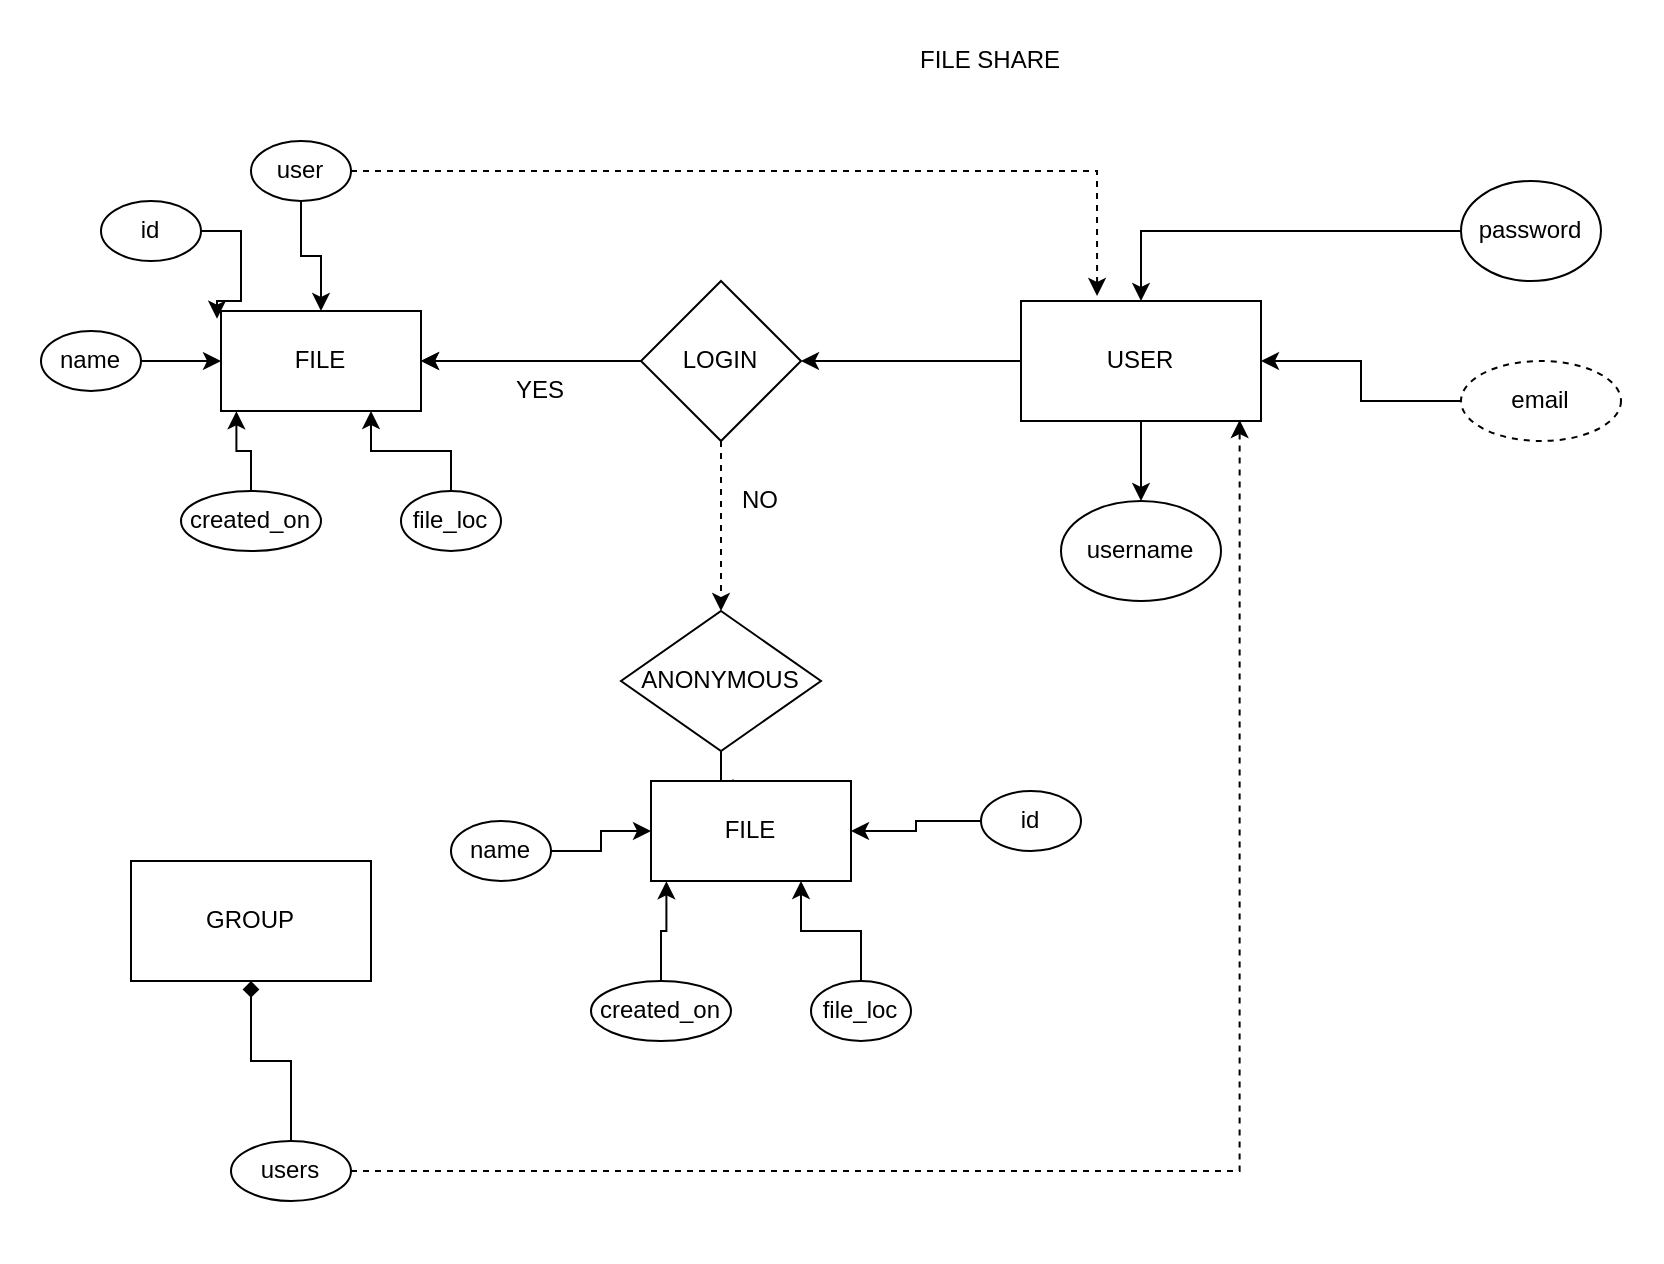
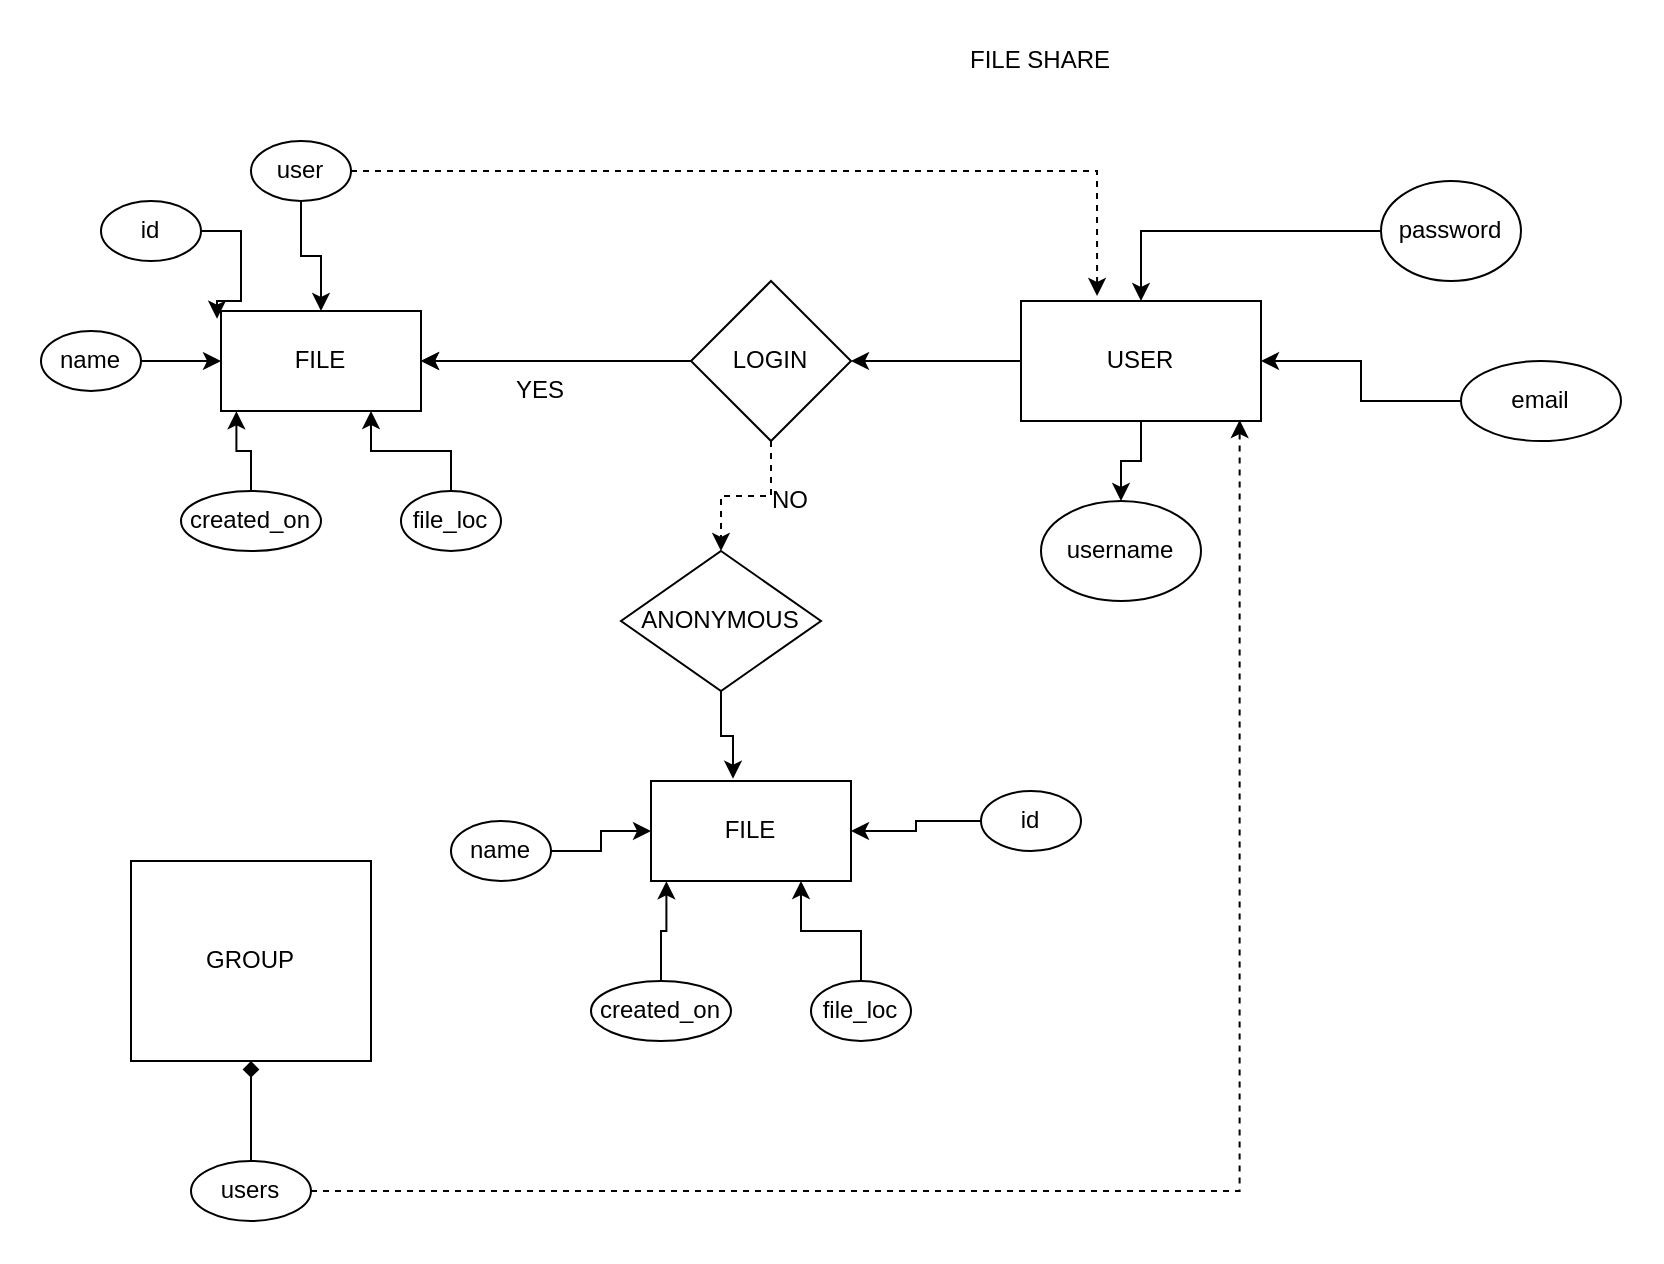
  <mxCell id="0" />
  <mxCell id="1" parent="0" />
  <mxCell id="2" style="edgeStyle=orthogonalEdgeStyle;rounded=0;orthogonalLoop=1;jettySize=auto;html=1;" edge="1" parent="1" source="4" target="5"><mxGeometry relative="1" as="geometry" /></mxCell>
  <mxCell id="3" style="edgeStyle=orthogonalEdgeStyle;rounded=0;orthogonalLoop=1;jettySize=auto;html=1;entryX=1;entryY=0.5;entryDx=0;entryDy=0;" edge="1" parent="1" source="4" target="14"><mxGeometry relative="1" as="geometry" /></mxCell>
  <mxCell id="4" value="USER" style="rounded=0;whiteSpace=wrap;html=1;" vertex="1" parent="1"><mxGeometry x="510" y="150" width="120" height="60" as="geometry" /></mxCell>
- <mxCell id="5" value="username" style="ellipse;whiteSpace=wrap;html=1;" vertex="1" parent="1"><mxGeometry x="530" y="250" width="80" height="50" as="geometry" /></mxCell>
+ <mxCell id="5" value="username" style="ellipse;whiteSpace=wrap;html=1;" vertex="1" parent="1"><mxGeometry x="520" y="250" width="80" height="50" as="geometry" /></mxCell>
  <mxCell id="6" style="edgeStyle=orthogonalEdgeStyle;rounded=0;orthogonalLoop=1;jettySize=auto;html=1;entryX=1;entryY=0.5;entryDx=0;entryDy=0;" edge="1" parent="1" source="7" target="4"><mxGeometry relative="1" as="geometry" /></mxCell>
- <mxCell id="7" value="email" style="ellipse;whiteSpace=wrap;html=1;dashed=1;" vertex="1" parent="1"><mxGeometry x="730" y="180" width="80" height="40" as="geometry" /></mxCell>
+ <mxCell id="7" value="email" style="ellipse;whiteSpace=wrap;html=1;" vertex="1" parent="1"><mxGeometry x="730" y="180" width="80" height="40" as="geometry" /></mxCell>
  <mxCell id="8" style="edgeStyle=orthogonalEdgeStyle;rounded=0;orthogonalLoop=1;jettySize=auto;html=1;" edge="1" parent="1" source="9" target="4"><mxGeometry relative="1" as="geometry" /></mxCell>
- <mxCell id="9" value="password" style="ellipse;whiteSpace=wrap;html=1;" vertex="1" parent="1"><mxGeometry x="730" y="90" width="70" height="50" as="geometry" /></mxCell>
- <mxCell id="10" value="FILE SHARE" style="text;html=1;strokeColor=none;fillColor=none;align=center;verticalAlign=middle;whiteSpace=wrap;rounded=0;" vertex="1" parent="1"><mxGeometry x="210" y="20" width="570" height="20" as="geometry" /></mxCell>
+ <mxCell id="9" value="password" style="ellipse;whiteSpace=wrap;html=1;" vertex="1" parent="1"><mxGeometry x="690" y="90" width="70" height="50" as="geometry" /></mxCell>
+ <mxCell id="10" value="FILE SHARE" style="text;html=1;strokeColor=none;fillColor=none;align=center;verticalAlign=middle;whiteSpace=wrap;rounded=0;" vertex="1" parent="1"><mxGeometry x="235" y="20" width="570" height="20" as="geometry" /></mxCell>
  <mxCell id="11" style="edgeStyle=orthogonalEdgeStyle;rounded=0;orthogonalLoop=1;jettySize=auto;html=1;entryX=0.5;entryY=0;entryDx=0;entryDy=0;dashed=1;" edge="1" parent="1" source="14" target="16"><mxGeometry relative="1" as="geometry" /></mxCell>
  <mxCell id="12" style="edgeStyle=orthogonalEdgeStyle;rounded=0;orthogonalLoop=1;jettySize=auto;html=1;" edge="1" parent="1" source="14"><mxGeometry relative="1" as="geometry"><mxPoint x="210" y="180" as="targetPoint" /></mxGeometry></mxCell>
  <mxCell id="13" style="edgeStyle=orthogonalEdgeStyle;rounded=0;orthogonalLoop=1;jettySize=auto;html=1;entryX=1;entryY=0.5;entryDx=0;entryDy=0;" edge="1" parent="1" source="14" target="26"><mxGeometry relative="1" as="geometry" /></mxCell>
- <mxCell id="14" value="LOGIN" style="rhombus;whiteSpace=wrap;html=1;" vertex="1" parent="1"><mxGeometry x="320" y="140" width="80" height="80" as="geometry" /></mxCell>
+ <mxCell id="14" value="LOGIN" style="rhombus;whiteSpace=wrap;html=1;" vertex="1" parent="1"><mxGeometry x="345" y="140" width="80" height="80" as="geometry" /></mxCell>
  <mxCell id="15" style="edgeStyle=orthogonalEdgeStyle;rounded=0;orthogonalLoop=1;jettySize=auto;html=1;entryX=0.41;entryY=-0.023;entryDx=0;entryDy=0;entryPerimeter=0;" edge="1" parent="1" source="16" target="19"><mxGeometry relative="1" as="geometry" /></mxCell>
- <mxCell id="16" value="ANONYMOUS" style="rhombus;whiteSpace=wrap;html=1;" vertex="1" parent="1"><mxGeometry x="310" y="305" width="100" height="70" as="geometry" /></mxCell>
- <mxCell id="17" value="NO" style="text;html=1;strokeColor=none;fillColor=none;align=center;verticalAlign=middle;whiteSpace=wrap;rounded=0;" vertex="1" parent="1"><mxGeometry x="360" y="240" width="40" height="20" as="geometry" /></mxCell>
+ <mxCell id="16" value="ANONYMOUS" style="rhombus;whiteSpace=wrap;html=1;" vertex="1" parent="1"><mxGeometry x="310" y="275" width="100" height="70" as="geometry" /></mxCell>
+ <mxCell id="17" value="NO" style="text;html=1;strokeColor=none;fillColor=none;align=center;verticalAlign=middle;whiteSpace=wrap;rounded=0;" vertex="1" parent="1"><mxGeometry x="375" y="240" width="40" height="20" as="geometry" /></mxCell>
  <mxCell id="18" value="YES" style="text;html=1;strokeColor=none;fillColor=none;align=center;verticalAlign=middle;whiteSpace=wrap;rounded=0;" vertex="1" parent="1"><mxGeometry x="250" y="185" width="40" height="20" as="geometry" /></mxCell>
  <mxCell id="19" value="FILE" style="rounded=0;whiteSpace=wrap;html=1;" vertex="1" parent="1"><mxGeometry x="325" y="390" width="100" height="50" as="geometry" /></mxCell>
  <mxCell id="20" style="edgeStyle=orthogonalEdgeStyle;rounded=0;orthogonalLoop=1;jettySize=auto;html=1;entryX=0.077;entryY=1.003;entryDx=0;entryDy=0;entryPerimeter=0;" edge="1" parent="1" source="21" target="19"><mxGeometry relative="1" as="geometry" /></mxCell>
  <mxCell id="21" value="created_on" style="ellipse;whiteSpace=wrap;html=1;" vertex="1" parent="1"><mxGeometry x="295" y="490" width="70" height="30" as="geometry" /></mxCell>
  <mxCell id="22" style="edgeStyle=orthogonalEdgeStyle;rounded=0;orthogonalLoop=1;jettySize=auto;html=1;entryX=0;entryY=0.5;entryDx=0;entryDy=0;" edge="1" parent="1" source="23" target="19"><mxGeometry relative="1" as="geometry" /></mxCell>
  <mxCell id="23" value="name" style="ellipse;whiteSpace=wrap;html=1;" vertex="1" parent="1"><mxGeometry x="225" y="410" width="50" height="30" as="geometry" /></mxCell>
  <mxCell id="24" style="edgeStyle=orthogonalEdgeStyle;rounded=0;orthogonalLoop=1;jettySize=auto;html=1;entryX=0.75;entryY=1;entryDx=0;entryDy=0;" edge="1" parent="1" source="25" target="19"><mxGeometry relative="1" as="geometry" /></mxCell>
  <mxCell id="25" value="file_loc" style="ellipse;whiteSpace=wrap;html=1;" vertex="1" parent="1"><mxGeometry x="405" y="490" width="50" height="30" as="geometry" /></mxCell>
  <mxCell id="26" value="FILE" style="rounded=0;whiteSpace=wrap;html=1;" vertex="1" parent="1"><mxGeometry x="110" y="155" width="100" height="50" as="geometry" /></mxCell>
  <mxCell id="27" style="edgeStyle=orthogonalEdgeStyle;rounded=0;orthogonalLoop=1;jettySize=auto;html=1;entryX=0.077;entryY=1.003;entryDx=0;entryDy=0;entryPerimeter=0;" edge="1" parent="1" source="28" target="26"><mxGeometry relative="1" as="geometry" /></mxCell>
  <mxCell id="28" value="created_on" style="ellipse;whiteSpace=wrap;html=1;" vertex="1" parent="1"><mxGeometry x="90" y="245" width="70" height="30" as="geometry" /></mxCell>
  <mxCell id="29" style="edgeStyle=orthogonalEdgeStyle;rounded=0;orthogonalLoop=1;jettySize=auto;html=1;entryX=0;entryY=0.5;entryDx=0;entryDy=0;" edge="1" parent="1" source="30" target="26"><mxGeometry relative="1" as="geometry" /></mxCell>
  <mxCell id="30" value="name" style="ellipse;whiteSpace=wrap;html=1;" vertex="1" parent="1"><mxGeometry x="20" y="165" width="50" height="30" as="geometry" /></mxCell>
  <mxCell id="31" style="edgeStyle=orthogonalEdgeStyle;rounded=0;orthogonalLoop=1;jettySize=auto;html=1;entryX=0.75;entryY=1;entryDx=0;entryDy=0;" edge="1" parent="1" source="32" target="26"><mxGeometry relative="1" as="geometry" /></mxCell>
  <mxCell id="32" value="file_loc" style="ellipse;whiteSpace=wrap;html=1;" vertex="1" parent="1"><mxGeometry x="200" y="245" width="50" height="30" as="geometry" /></mxCell>
  <mxCell id="33" style="edgeStyle=orthogonalEdgeStyle;rounded=0;orthogonalLoop=1;jettySize=auto;html=1;" edge="1" parent="1" source="35" target="26"><mxGeometry relative="1" as="geometry" /></mxCell>
  <mxCell id="34" style="edgeStyle=orthogonalEdgeStyle;rounded=0;orthogonalLoop=1;jettySize=auto;html=1;entryX=0.317;entryY=-0.042;entryDx=0;entryDy=0;entryPerimeter=0;dashed=1;" edge="1" parent="1" source="35" target="4"><mxGeometry relative="1" as="geometry" /></mxCell>
  <mxCell id="35" value="user" style="ellipse;whiteSpace=wrap;html=1;" vertex="1" parent="1"><mxGeometry x="125" y="70" width="50" height="30" as="geometry" /></mxCell>
  <mxCell id="36" style="edgeStyle=orthogonalEdgeStyle;rounded=0;orthogonalLoop=1;jettySize=auto;html=1;entryX=-0.02;entryY=0.077;entryDx=0;entryDy=0;entryPerimeter=0;" edge="1" parent="1" source="37" target="26"><mxGeometry relative="1" as="geometry" /></mxCell>
  <mxCell id="37" value="id" style="ellipse;whiteSpace=wrap;html=1;" vertex="1" parent="1"><mxGeometry x="50" y="100" width="50" height="30" as="geometry" /></mxCell>
  <mxCell id="38" style="edgeStyle=orthogonalEdgeStyle;rounded=0;orthogonalLoop=1;jettySize=auto;html=1;" edge="1" parent="1" source="39" target="19"><mxGeometry relative="1" as="geometry" /></mxCell>
  <mxCell id="39" value="id" style="ellipse;whiteSpace=wrap;html=1;" vertex="1" parent="1"><mxGeometry x="490" y="395" width="50" height="30" as="geometry" /></mxCell>
- <mxCell id="40" value="GROUP" style="rounded=0;whiteSpace=wrap;html=1;" vertex="1" parent="1"><mxGeometry x="65" y="430" width="120" height="60" as="geometry" /></mxCell>
+ <mxCell id="40" value="GROUP" style="rounded=0;whiteSpace=wrap;html=1;" vertex="1" parent="1"><mxGeometry x="65" y="430" width="120" height="100" as="geometry" /></mxCell>
  <mxCell id="41" value="" style="edgeStyle=orthogonalEdgeStyle;rounded=0;orthogonalLoop=1;jettySize=auto;html=1;endArrow=diamond;" edge="1" parent="1" source="43" target="40"><mxGeometry relative="1" as="geometry" /></mxCell>
  <mxCell id="42" style="edgeStyle=orthogonalEdgeStyle;rounded=0;orthogonalLoop=1;jettySize=auto;html=1;entryX=0.911;entryY=0.992;entryDx=0;entryDy=0;entryPerimeter=0;dashed=1;" edge="1" parent="1" source="43" target="4"><mxGeometry relative="1" as="geometry" /></mxCell>
- <mxCell id="43" value="users" style="ellipse;whiteSpace=wrap;html=1;" vertex="1" parent="1"><mxGeometry x="115" y="570" width="60" height="30" as="geometry" /></mxCell>
+ <mxCell id="43" value="users" style="ellipse;whiteSpace=wrap;html=1;" vertex="1" parent="1"><mxGeometry x="95" y="580" width="60" height="30" as="geometry" /></mxCell>
